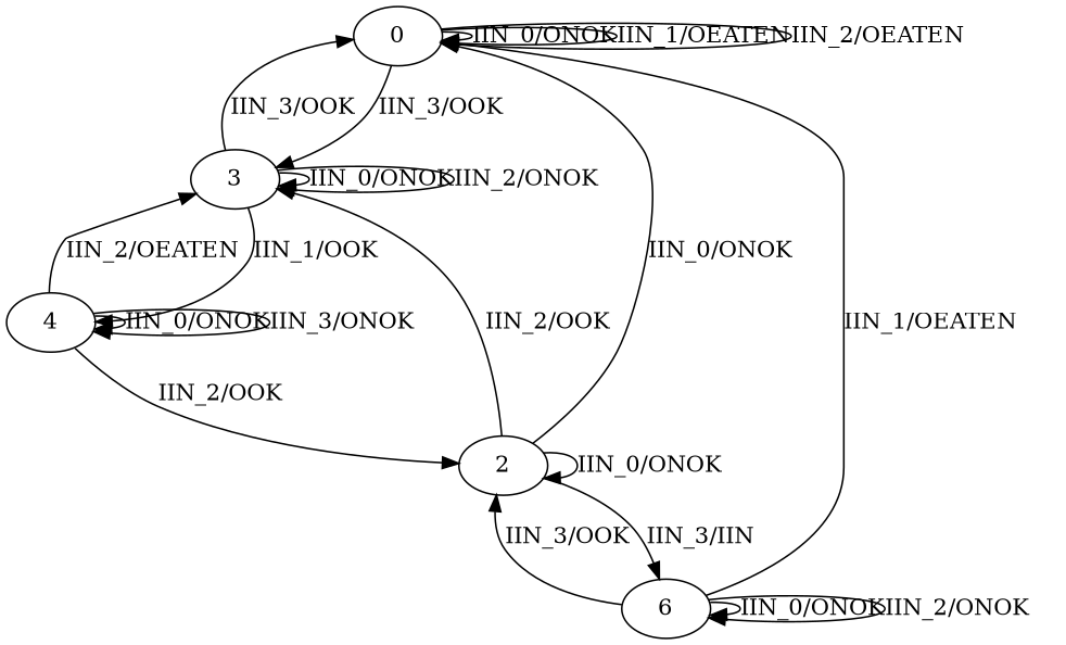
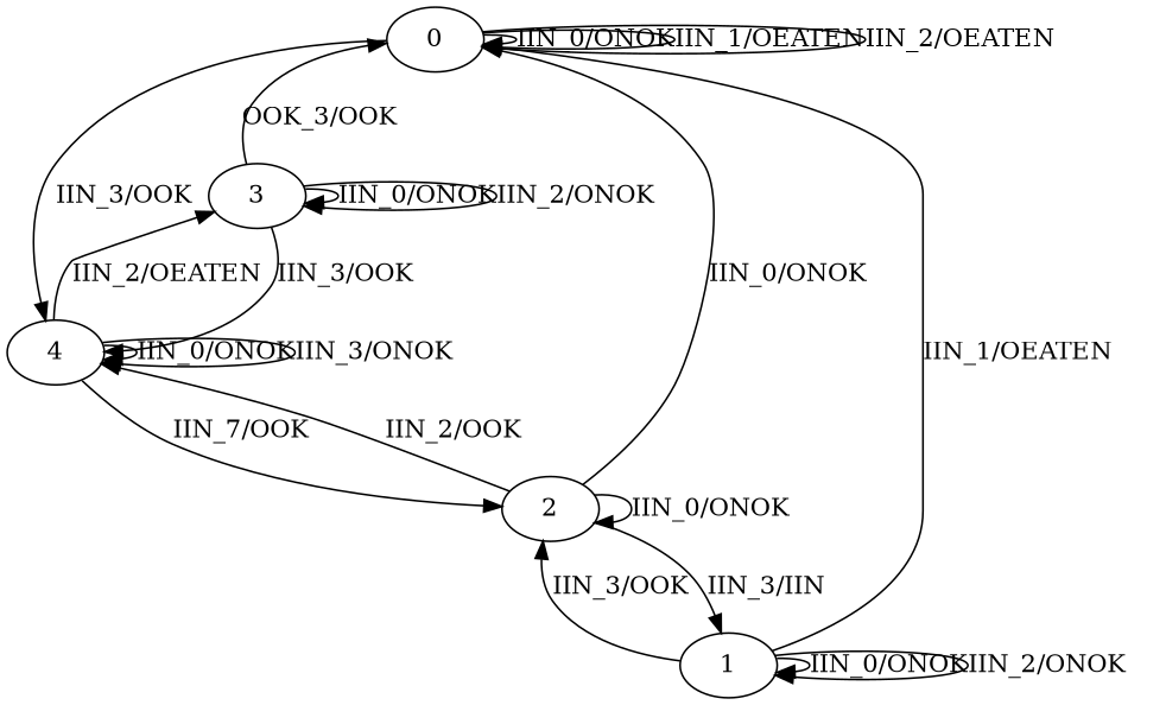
  digraph {
    0
    3
    4
-   1 [label=6]
+   1
    2
    0 -> 0 [label="IIN_0/ONOK"]
    0 -> 0 [label="IIN_1/OEATEN"]
    0 -> 0 [label="IIN_2/OEATEN"]
-   0 -> 3 [label="IIN_3/OOK"]
-   3 -> 0 [label="IIN_3/OOK"]
+   0 -> 4 [label="IIN_3/OOK"]
+   3 -> 0 [label="OOK_3/OOK"]
    3 -> 3 [label="IIN_0/ONOK"]
    3 -> 3 [label="IIN_2/ONOK"]
-   3 -> 4 [label="IIN_1/OOK"]
+   3 -> 4 [label="IIN_3/OOK"]
    4 -> 3 [label="IIN_2/OEATEN"]
    4 -> 4 [label="IIN_0/ONOK"]
    4 -> 4 [label="IIN_3/ONOK"]
-   4 -> 2 [label="IIN_2/OOK"]
+   4 -> 2 [label="IIN_7/OOK"]
    1 -> 0 [label="IIN_1/OEATEN"]
    1 -> 1 [label="IIN_0/ONOK"]
    1 -> 1 [label="IIN_2/ONOK"]
    1 -> 2 [label="IIN_3/OOK"]
    2 -> 0 [label="IIN_0/ONOK"]
-   2 -> 3 [label="IIN_2/OOK"]
+   2 -> 4 [label="IIN_2/OOK"]
    2 -> 1 [label="IIN_3/IIN"]
    2 -> 2 [label="IIN_0/ONOK"]
  }
